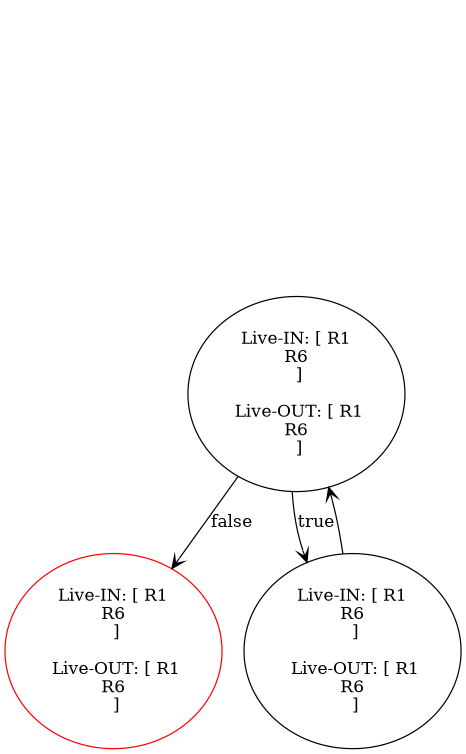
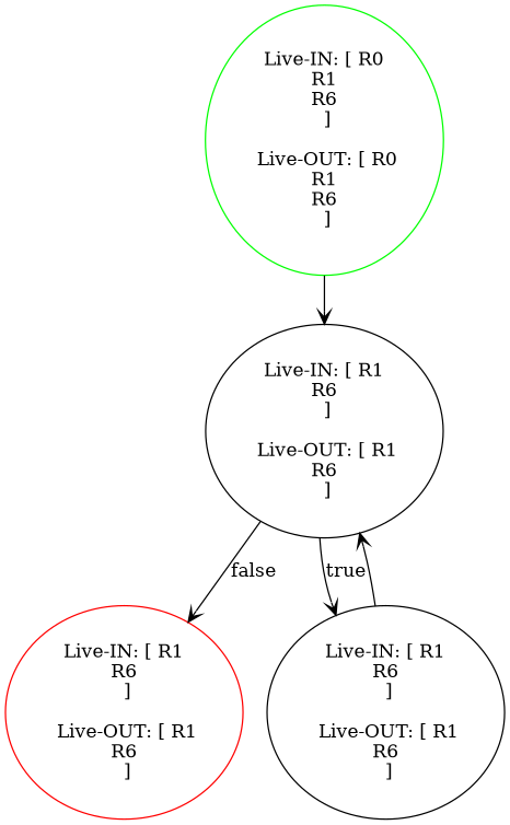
  digraph {
    edge [arrowhead=vee]
+   n1 [color=green label="Live-IN: [ R0\nR1\nR6\n ]\n  \n Live-OUT: [ R0\nR1\nR6\n ]" shape=ellipse]
    n2 [label="Live-IN: [ R1\nR6\n ]\n  \n Live-OUT: [ R1\nR6\n ]"]
    n3 [color=red label="Live-IN: [ R1\nR6\n ]\n  \n Live-OUT: [ R1\nR6\n ]" shape=ellipse]
    n4 [label="Live-IN: [ R1\nR6\n ]\n  \n Live-OUT: [ R1\nR6\n ]"]
+   n1 -> n2
    n2 -> n3 [label=false]
    n2 -> n4 [label=true]
    n4 -> n2
  }
